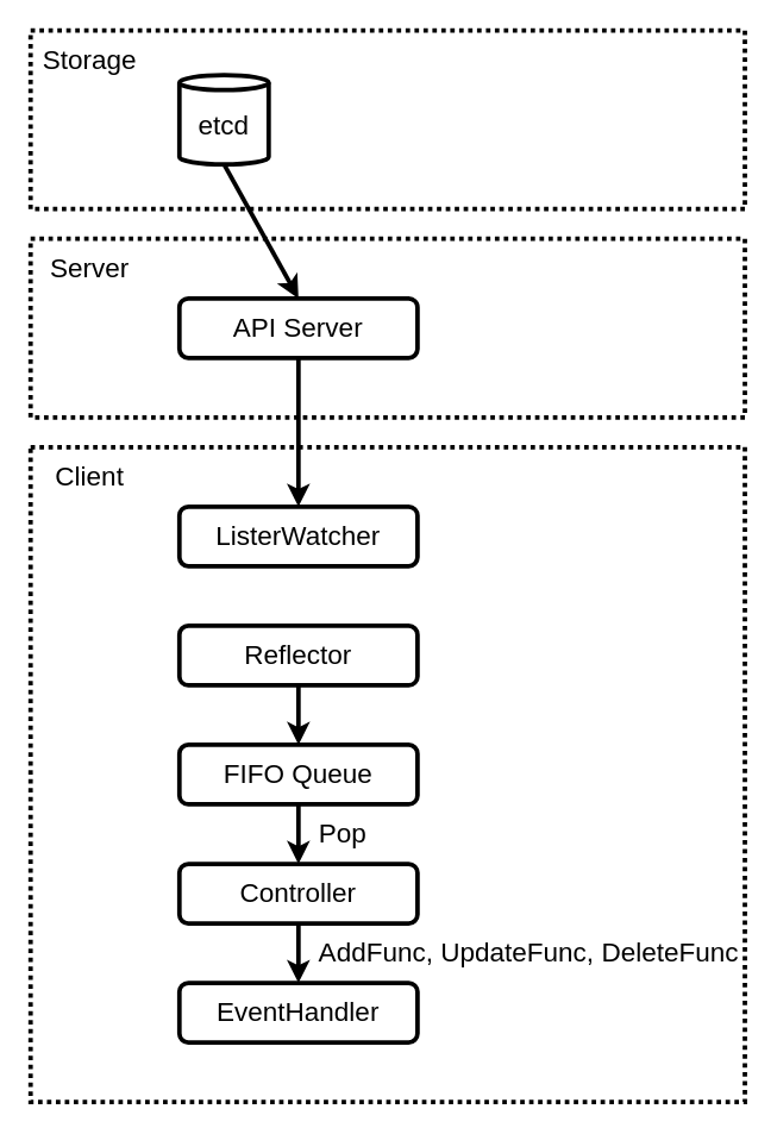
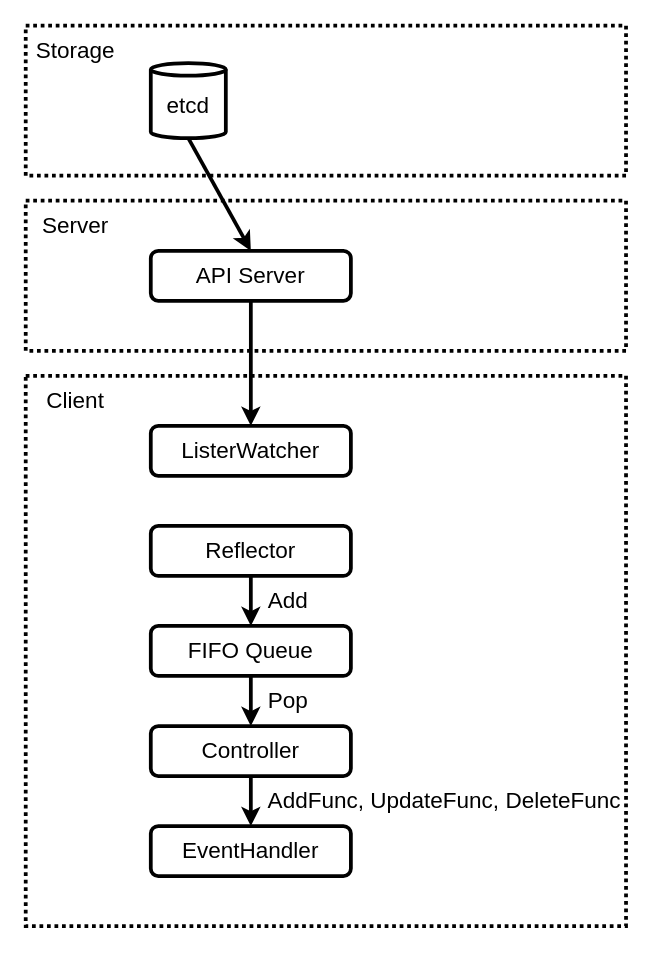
  <mxCell id="0" />
  <mxCell id="1" parent="0" />
  <mxCell id="2" value="" style="rounded=0;whiteSpace=wrap;html=1;fontSize=18;strokeWidth=3;fillColor=none;dashed=1;dashPattern=1 1;" vertex="1" parent="1"><mxGeometry x="20" y="300" width="480" height="440" as="geometry" /></mxCell>
  <mxCell id="3" value="" style="rounded=0;whiteSpace=wrap;html=1;fontSize=18;strokeWidth=3;fillColor=none;dashed=1;dashPattern=1 1;" vertex="1" parent="1"><mxGeometry x="20" y="20" width="480" height="120" as="geometry" /></mxCell>
  <mxCell id="4" value="" style="rounded=0;whiteSpace=wrap;html=1;fontSize=18;strokeWidth=3;fillColor=none;dashed=1;dashPattern=1 1;" vertex="1" parent="1"><mxGeometry x="20" y="160" width="480" height="120" as="geometry" /></mxCell>
  <mxCell id="5" value="etcd" style="shape=cylinder3;whiteSpace=wrap;html=1;boundedLbl=1;backgroundOutline=1;size=5;strokeWidth=3;fontSize=18;shadow=0;" vertex="1" parent="1"><mxGeometry x="120" y="50" width="60" height="60" as="geometry" /></mxCell>
  <mxCell id="6" value="API Server" style="rounded=1;whiteSpace=wrap;html=1;fontSize=18;strokeWidth=3;" vertex="1" parent="1"><mxGeometry x="120" y="200" width="160" height="40" as="geometry" /></mxCell>
  <mxCell id="7" value="ListerWatcher" style="rounded=1;whiteSpace=wrap;html=1;fontSize=18;strokeWidth=3;" vertex="1" parent="1"><mxGeometry x="120" y="340" width="160" height="40" as="geometry" /></mxCell>
  <mxCell id="8" value="Client" style="text;html=1;strokeColor=none;fillColor=none;align=center;verticalAlign=middle;whiteSpace=wrap;rounded=0;fontSize=18;" vertex="1" parent="1"><mxGeometry x="40" y="310" width="40" height="20" as="geometry" /></mxCell>
  <mxCell id="9" value="Server" style="text;html=1;strokeColor=none;fillColor=none;align=center;verticalAlign=middle;whiteSpace=wrap;rounded=0;fontSize=18;" vertex="1" parent="1"><mxGeometry x="40" y="170" width="40" height="20" as="geometry" /></mxCell>
  <mxCell id="10" value="Storage" style="text;html=1;strokeColor=none;fillColor=none;align=center;verticalAlign=middle;whiteSpace=wrap;rounded=0;fontSize=18;" vertex="1" parent="1"><mxGeometry x="40" y="30" width="40" height="20" as="geometry" /></mxCell>
  <mxCell id="11" value="Reflector" style="rounded=1;whiteSpace=wrap;html=1;fontSize=18;strokeWidth=3;" vertex="1" parent="1"><mxGeometry x="120" y="420" width="160" height="40" as="geometry" /></mxCell>
  <mxCell id="12" value="FIFO Queue" style="rounded=1;whiteSpace=wrap;html=1;fontSize=18;strokeWidth=3;" vertex="1" parent="1"><mxGeometry x="120" y="500" width="160" height="40" as="geometry" /></mxCell>
  <mxCell id="13" value="Controller" style="rounded=1;whiteSpace=wrap;html=1;fontSize=18;strokeWidth=3;" vertex="1" parent="1"><mxGeometry x="120" y="580" width="160" height="40" as="geometry" /></mxCell>
  <mxCell id="14" value="" style="endArrow=classic;html=1;fontSize=18;fontColor=#000000;exitX=0.5;exitY=1;exitDx=0;exitDy=0;exitPerimeter=0;entryX=0.5;entryY=0;entryDx=0;entryDy=0;strokeWidth=3;" edge="1" parent="1" source="5" target="6"><mxGeometry width="50" height="50" relative="1" as="geometry"><mxPoint x="240" y="220" as="sourcePoint" /><mxPoint x="290" y="170" as="targetPoint" /></mxGeometry></mxCell>
  <mxCell id="15" value="" style="endArrow=classic;html=1;fontSize=18;fontColor=#000000;exitX=0.5;exitY=1;exitDx=0;exitDy=0;strokeWidth=3;entryX=0.5;entryY=0;entryDx=0;entryDy=0;" edge="1" parent="1" source="6" target="7"><mxGeometry width="50" height="50" relative="1" as="geometry"><mxPoint x="189.5" y="240" as="sourcePoint" /><mxPoint x="190" y="320" as="targetPoint" /></mxGeometry></mxCell>
  <mxCell id="16" value="" style="endArrow=classic;html=1;fontSize=18;fontColor=#000000;exitX=0.5;exitY=1;exitDx=0;exitDy=0;strokeWidth=3;entryX=0.5;entryY=0;entryDx=0;entryDy=0;" edge="1" parent="1" source="11" target="12"><mxGeometry width="50" height="50" relative="1" as="geometry"><mxPoint x="210" y="390" as="sourcePoint" /><mxPoint x="210" y="430" as="targetPoint" /></mxGeometry></mxCell>
  <mxCell id="17" value="" style="endArrow=classic;html=1;fontSize=18;fontColor=#000000;exitX=0.5;exitY=1;exitDx=0;exitDy=0;strokeWidth=3;entryX=0.5;entryY=0;entryDx=0;entryDy=0;" edge="1" parent="1" source="12" target="13"><mxGeometry width="50" height="50" relative="1" as="geometry"><mxPoint x="210" y="470" as="sourcePoint" /><mxPoint x="210" y="510" as="targetPoint" /></mxGeometry></mxCell>
+ <mxCell id="18" value="Add" style="text;html=1;strokeColor=none;fillColor=none;align=center;verticalAlign=middle;whiteSpace=wrap;rounded=0;shadow=0;dashed=1;dashPattern=1 1;fontSize=18;fontColor=#000000;" vertex="1" parent="1"><mxGeometry x="210" y="470" width="40" height="20" as="geometry" /></mxCell>
  <mxCell id="19" value="Pop" style="text;html=1;strokeColor=none;fillColor=none;align=center;verticalAlign=middle;whiteSpace=wrap;rounded=0;shadow=0;dashed=1;dashPattern=1 1;fontSize=18;fontColor=#000000;" vertex="1" parent="1"><mxGeometry x="210" y="550" width="40" height="20" as="geometry" /></mxCell>
  <mxCell id="20" value="EventHandler" style="rounded=1;whiteSpace=wrap;html=1;fontSize=18;strokeWidth=3;" vertex="1" parent="1"><mxGeometry x="120" y="660" width="160" height="40" as="geometry" /></mxCell>
  <mxCell id="21" value="" style="endArrow=classic;html=1;fontSize=18;fontColor=#000000;exitX=0.5;exitY=1;exitDx=0;exitDy=0;strokeWidth=3;entryX=0.5;entryY=0;entryDx=0;entryDy=0;" edge="1" parent="1" source="13" target="20"><mxGeometry width="50" height="50" relative="1" as="geometry"><mxPoint x="210" y="550" as="sourcePoint" /><mxPoint x="210" y="590" as="targetPoint" /></mxGeometry></mxCell>
  <mxCell id="22" value="AddFunc, UpdateFunc, DeleteFunc" style="text;html=1;strokeColor=none;fillColor=none;align=center;verticalAlign=middle;whiteSpace=wrap;rounded=0;shadow=0;dashed=1;dashPattern=1 1;fontSize=18;fontColor=#000000;" vertex="1" parent="1"><mxGeometry x="210" y="630" width="290" height="20" as="geometry" /></mxCell>
